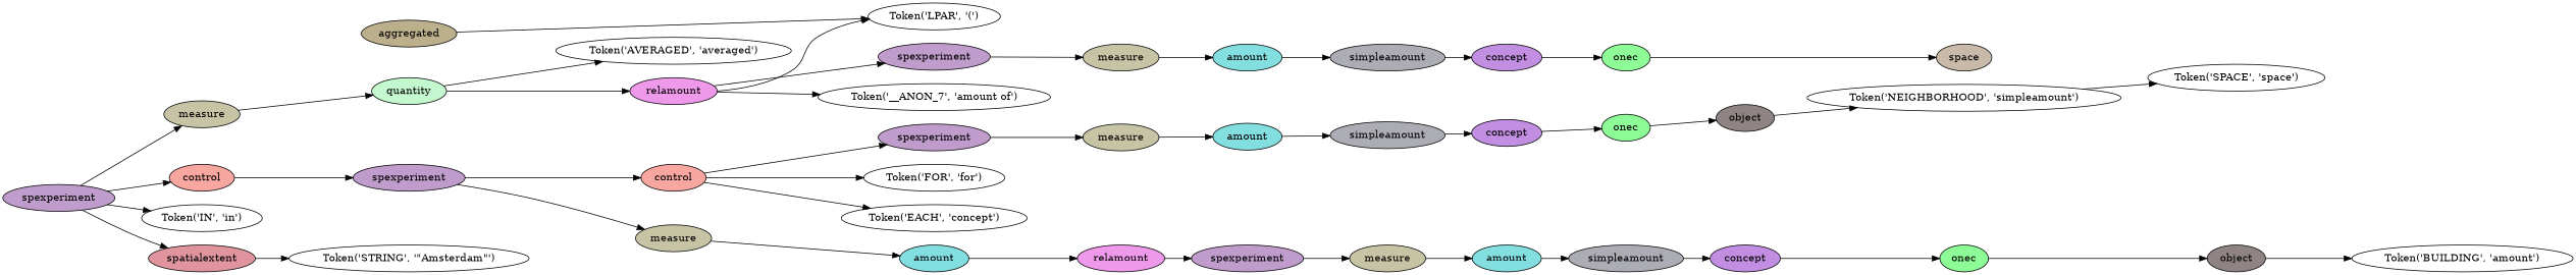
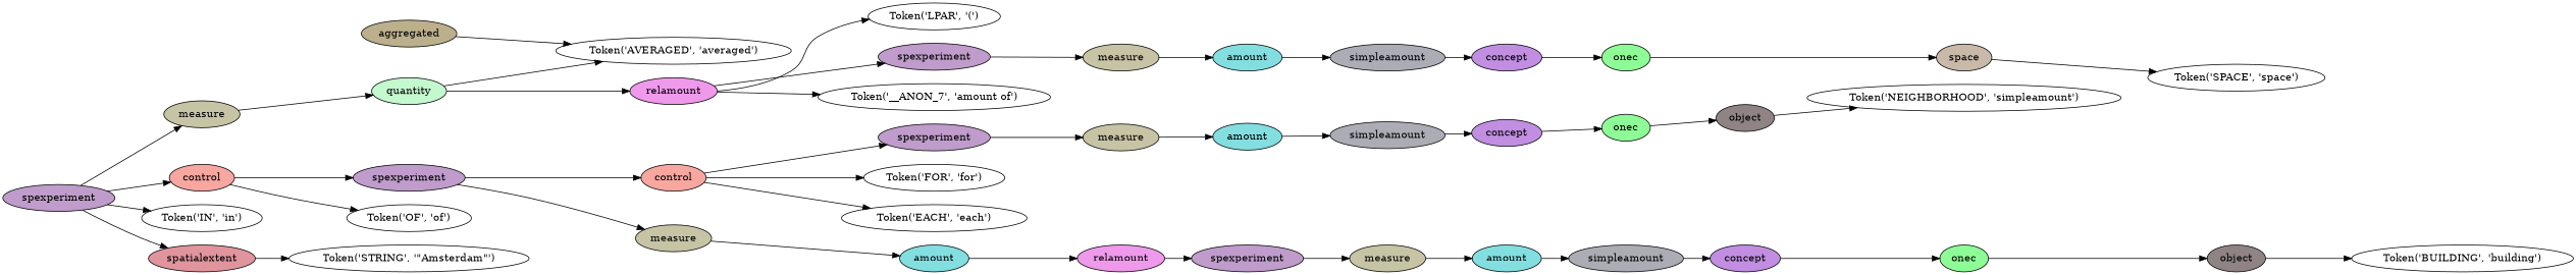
  digraph {
    rankdir=LR
    node [style=filled]
    n1 [label="Token('AVERAGED', 'averaged')" style=""]
    n2 [fillcolor="#bcaf8c" label=aggregated]
    n3 [label="Token('__ANON_7', 'amount of')" style=""]
    n4 [label="Token('LPAR', '(')" style=""]
    n5 [label="Token('SPACE', 'space')" style=""]
    n6 [fillcolor="#c8b9a9" label=space]
    n7 [fillcolor="#8efc96" label=onec]
    n8 [fillcolor="#c18ee2" label=concept]
    n9 [fillcolor="#acacb5" label=simpleamount]
    n10 [fillcolor="#83dee0" label=amount]
    n11 [fillcolor="#c7c4a5" label=measure]
    n12 [fillcolor="#bf9ccb" label=spexperiment]
    n13 [fillcolor="#ef99eb" label=relamount]
    n14 [fillcolor="#c4f8ce" label=quantity]
    n15 [fillcolor="#c7c4a5" label=measure]
-   n17 [label="Token('BUILDING', 'amount')" style=""]
+   n16 [label="Token('OF', 'of')" style=""]
+   n17 [label="Token('BUILDING', 'building')" style=""]
    n18 [fillcolor="#8f8383" label=object]
    n19 [fillcolor="#8efc96" label=onec]
    n20 [fillcolor="#c18ee2" label=concept]
    n21 [fillcolor="#acacb5" label=simpleamount]
    n22 [fillcolor="#83dee0" label=amount]
    n23 [fillcolor="#c7c4a5" label=measure]
    n24 [fillcolor="#bf9ccb" label=spexperiment]
    n25 [fillcolor="#ef99eb" label=relamount]
    n26 [fillcolor="#83dee0" label=amount]
    n27 [fillcolor="#c7c4a5" label=measure]
    n28 [label="Token('FOR', 'for')" style=""]
-   n29 [label="Token('EACH', 'concept')" style=""]
+   n29 [label="Token('EACH', 'each')" style=""]
    n30 [label="Token('NEIGHBORHOOD', 'simpleamount')" style=""]
    n31 [fillcolor="#8f8383" label=object]
    n32 [fillcolor="#8efc96" label=onec]
    n33 [fillcolor="#c18ee2" label=concept]
    n34 [fillcolor="#acacb5" label=simpleamount]
    n35 [fillcolor="#83dee0" label=amount]
    n36 [fillcolor="#c7c4a5" label=measure]
    n37 [fillcolor="#bf9ccb" label=spexperiment]
    n38 [fillcolor="#f8a6a0" label=control]
    n39 [fillcolor="#bf9ccb" label=spexperiment]
    n40 [fillcolor="#f8a6a0" label=control]
    n41 [label="Token('IN', 'in')" style=""]
    n42 [label="Token('STRING', '\"Amsterdam\"')" style=""]
    n43 [fillcolor="#e0959e" label=spatialextent]
    n44 [fillcolor="#bf9ccb" label=spexperiment]
-   n2 -> n4
-   n30 -> n5
+   n2 -> n1
+   n6 -> n5
    n7 -> n6
    n8 -> n7
    n9 -> n8
    n10 -> n9
    n11 -> n10
    n12 -> n11
    n13 -> n3
    n13 -> n4
    n13 -> n12
    n14 -> n1
    n14 -> n13
    n15 -> n14
    n18 -> n17
    n19 -> n18
    n20 -> n19
    n21 -> n20
    n22 -> n21
    n23 -> n22
    n24 -> n23
    n25 -> n24
    n26 -> n25
    n27 -> n26
    n31 -> n30
    n32 -> n31
    n33 -> n32
    n34 -> n33
    n35 -> n34
    n36 -> n35
    n37 -> n36
    n38 -> n28
    n38 -> n29
    n38 -> n37
    n39 -> n27
    n39 -> n38
+   n40 -> n16
    n40 -> n39
    n43 -> n42
    n44 -> n15
    n44 -> n40
    n44 -> n41
    n44 -> n43
  }
